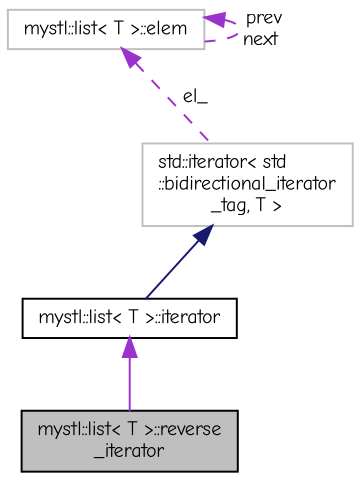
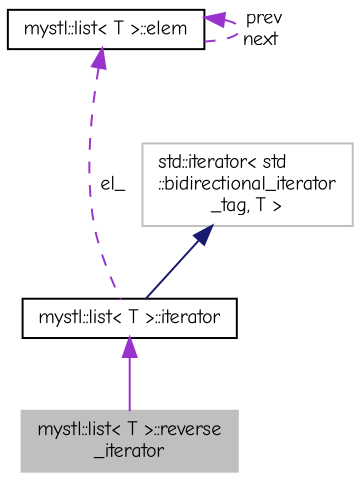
  digraph {
    fontname="Comic Neue"
    node [color=black fillcolor=white fontname="Comic Neue" fontsize=10 shape=record style=filled]
    edge [color=darkorchid3 dir=back fontname="Comic Neue" fontsize=10 labelfontname=Helvetica labelfontsize=10 style=solid]
-   n1 [fillcolor=grey75 fontcolor=black height=0.2 label="mystl::list\< T \>::reverse\l_iterator" width=0.4]
+   n1 [color=grey75 fillcolor=grey75 fontcolor=black height=0.2 label="mystl::list\< T \>::reverse\l_iterator" width=0.4]
    n2 [height=0.2 label="mystl::list\< T \>::iterator" width=0.4]
    n3 [color=grey75 height=0.2 label="std::iterator\< std\l::bidirectional_iterator\l_tag, T \>" width=0.4]
-   n4 [color=grey75 height=0.2 label="mystl::list\< T \>::elem" width=0.4]
+   n4 [height=0.2 label="mystl::list\< T \>::elem" width=0.4]
    n2 -> n1
    n3 -> n2 [color=midnightblue]
-   n4 -> n3 [label=" el_" style=dashed]
+   n4 -> n2 [label=" el_" style=dashed]
    n4 -> n4 [label=" prev\nnext" style=dashed]
  }
